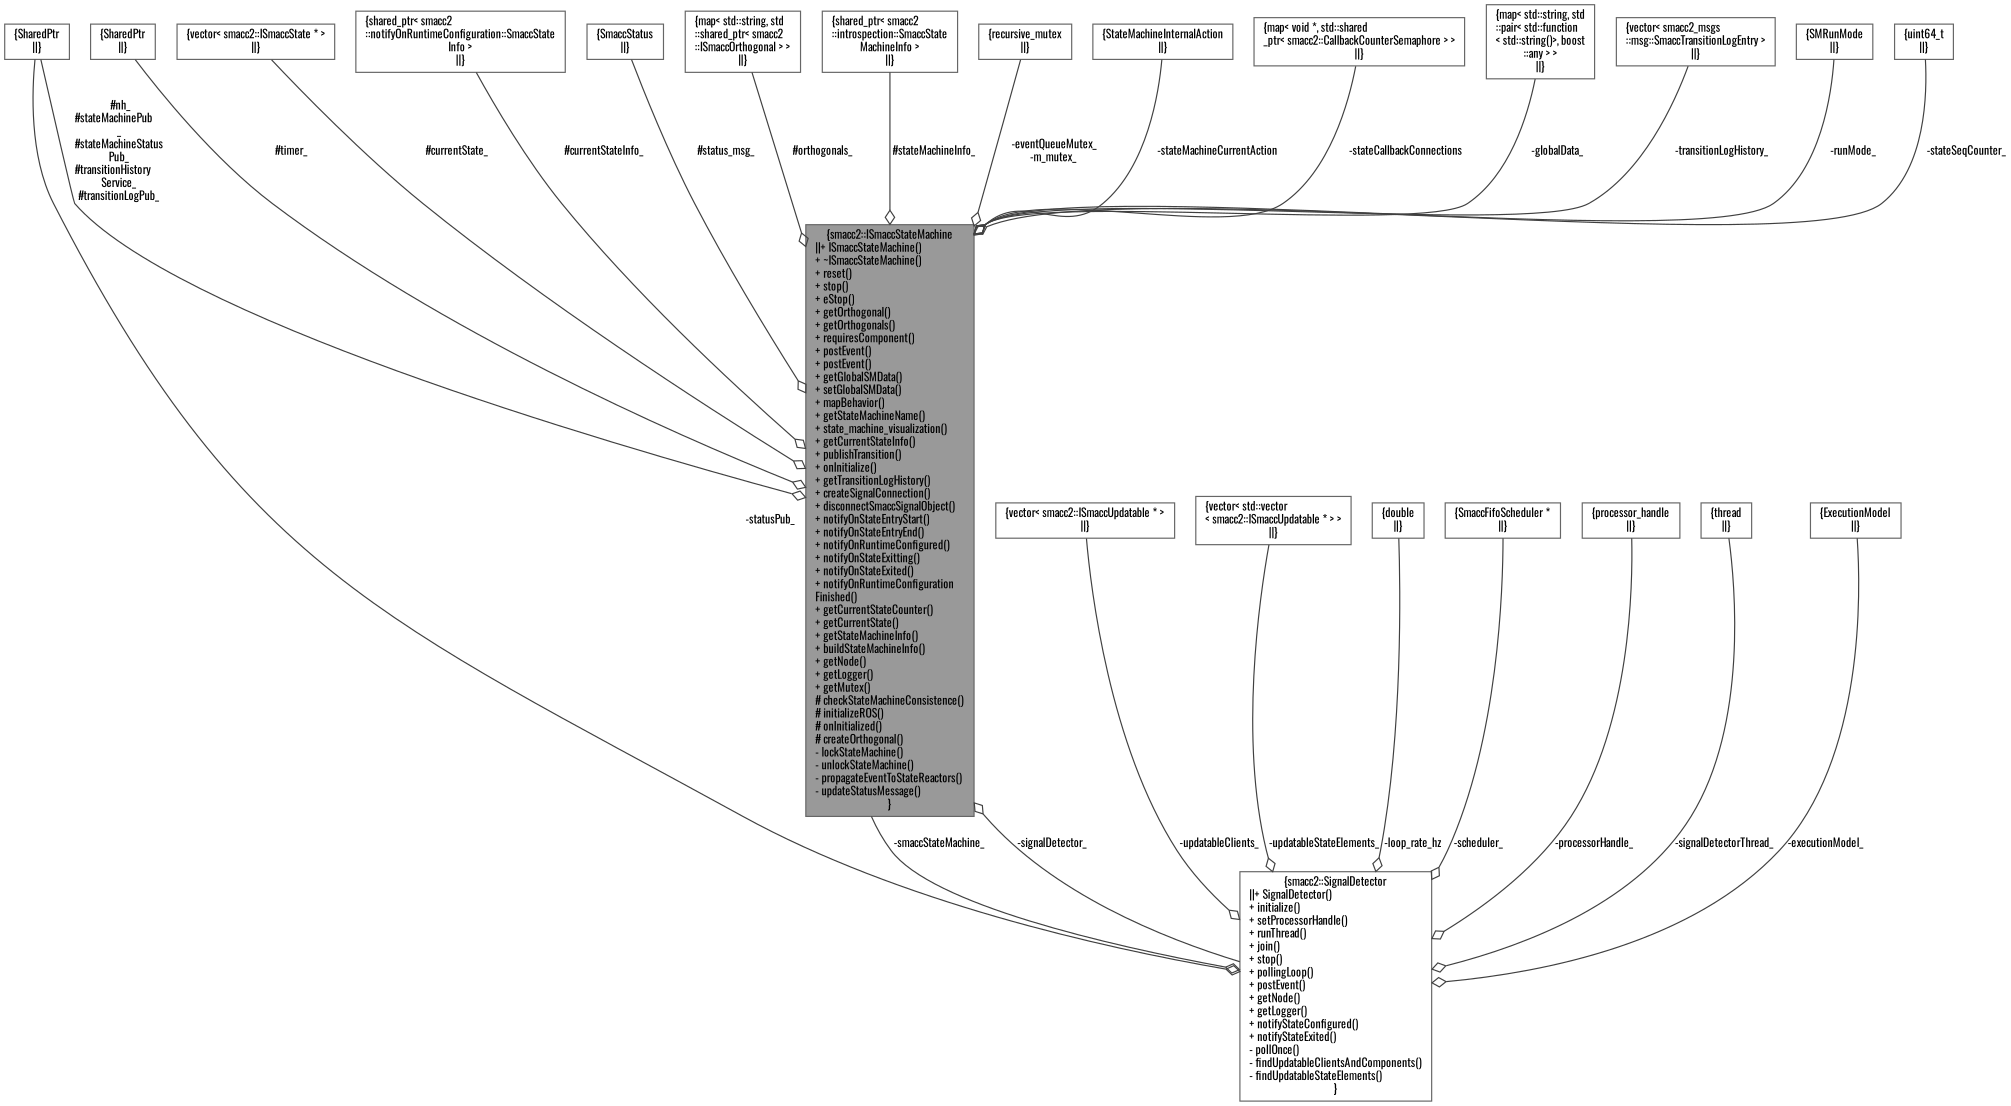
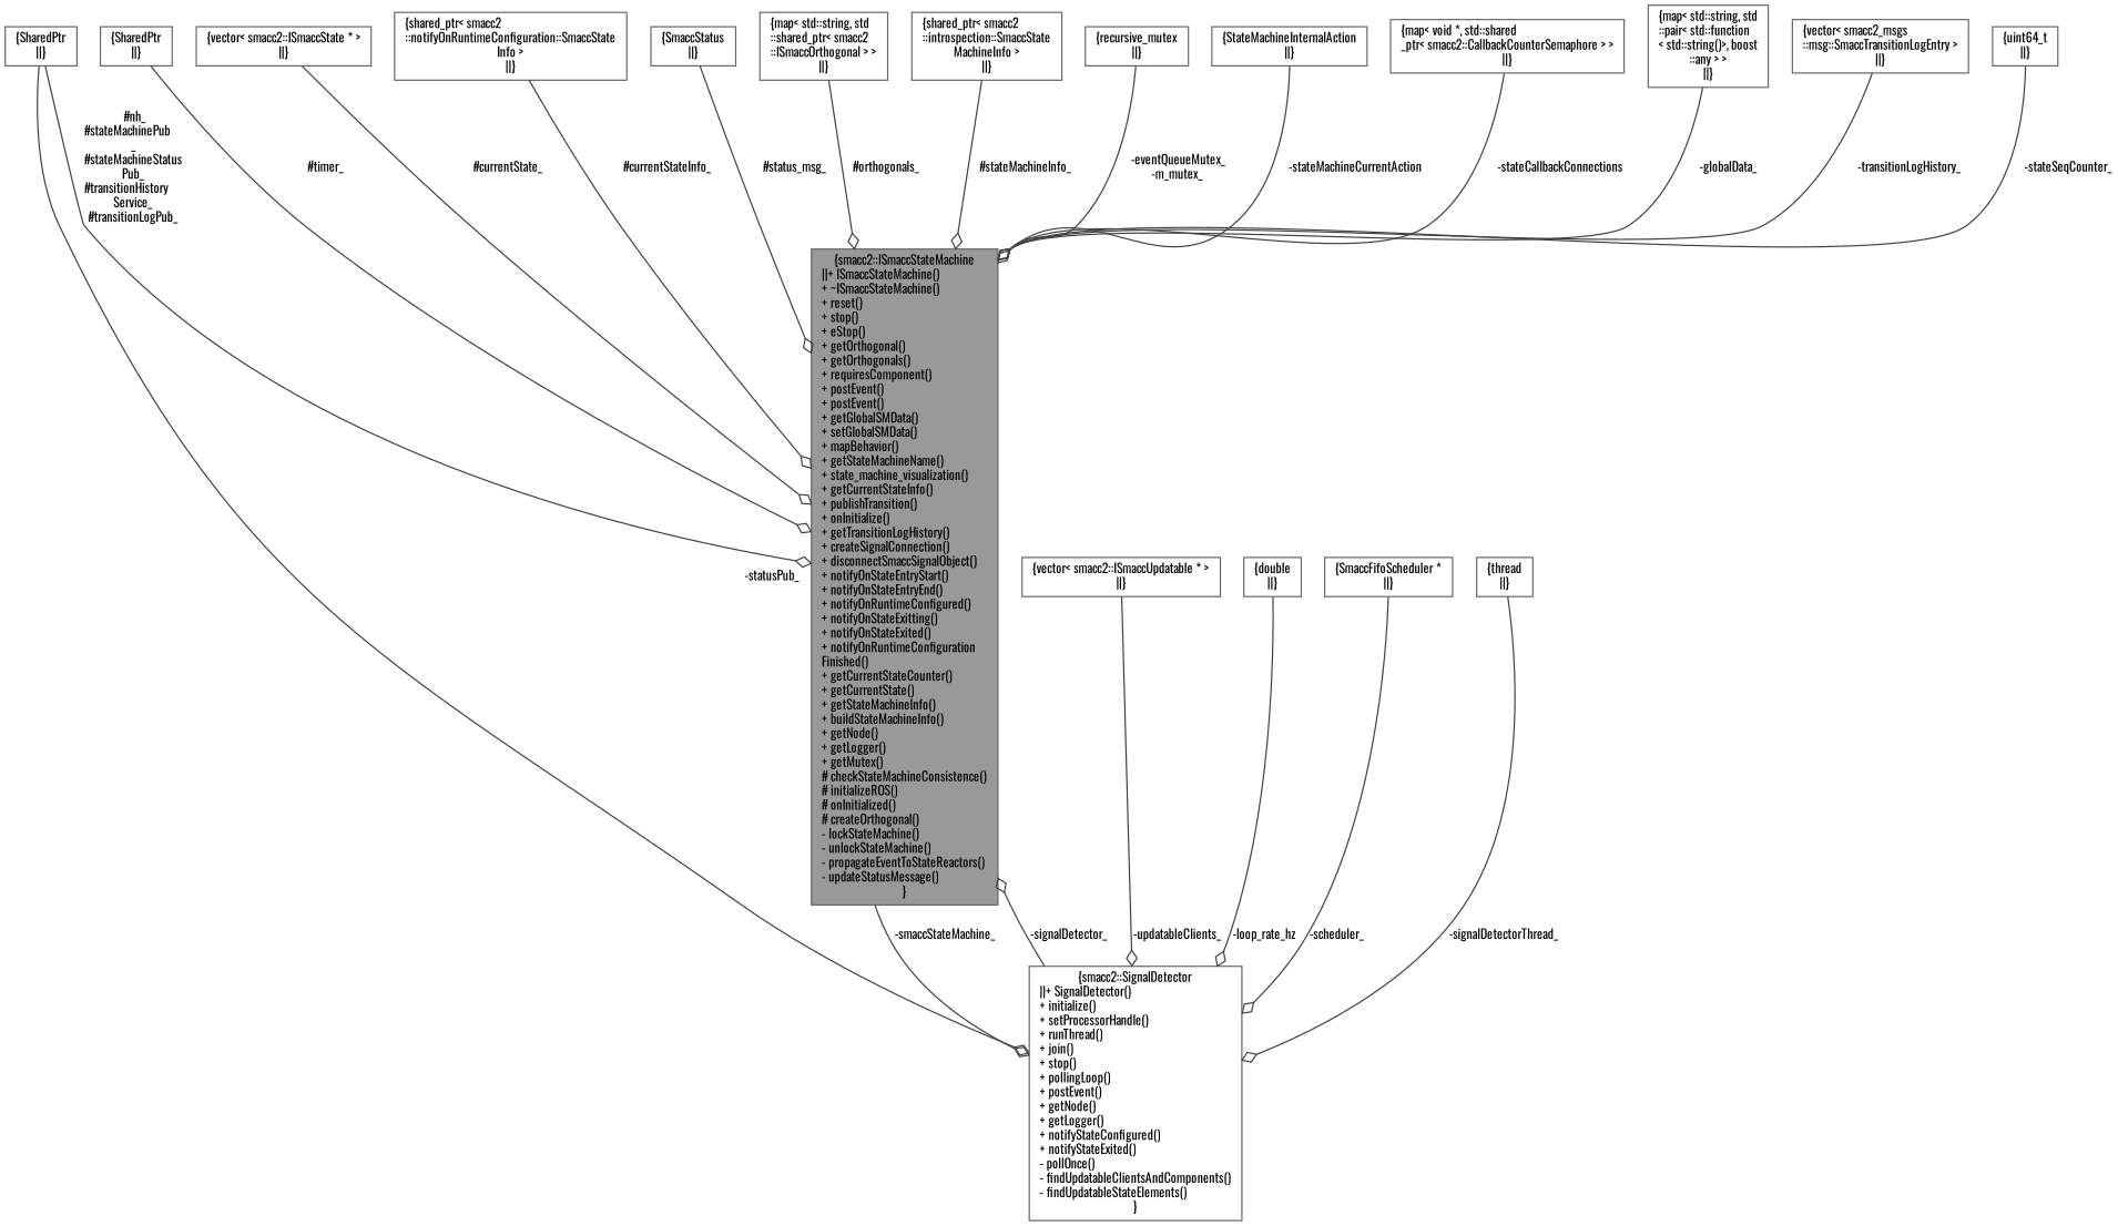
  digraph {
    fontname=Oswald
    node [color=gray40 fillcolor=white fontname=Oswald fontsize=10 shape=box style=filled]
    edge [arrowhead=odiamond color=grey25 fontname=Oswald fontsize=10 labelfontname=Helvetica labelfontsize=10 style=solid]
    n1 [fillcolor=grey60 fontcolor=black height=0.2 label="{smacc2::ISmaccStateMachine\n||+ ISmaccStateMachine()\l+ ~ISmaccStateMachine()\l+ reset()\l+ stop()\l+ eStop()\l+ getOrthogonal()\l+ getOrthogonals()\l+ requiresComponent()\l+ postEvent()\l+ postEvent()\l+ getGlobalSMData()\l+ setGlobalSMData()\l+ mapBehavior()\l+ getStateMachineName()\l+ state_machine_visualization()\l+ getCurrentStateInfo()\l+ publishTransition()\l+ onInitialize()\l+ getTransitionLogHistory()\l+ createSignalConnection()\l+ disconnectSmaccSignalObject()\l+ notifyOnStateEntryStart()\l+ notifyOnStateEntryEnd()\l+ notifyOnRuntimeConfigured()\l+ notifyOnStateExitting()\l+ notifyOnStateExited()\l+ notifyOnRuntimeConfiguration\lFinished()\l+ getCurrentStateCounter()\l+ getCurrentState()\l+ getStateMachineInfo()\l+ buildStateMachineInfo()\l+ getNode()\l+ getLogger()\l+ getMutex()\l# checkStateMachineConsistence()\l# initializeROS()\l# onInitialized()\l# createOrthogonal()\l- lockStateMachine()\l- unlockStateMachine()\l- propagateEventToStateReactors()\l- updateStatusMessage()\l}" width=0.4]
    n2 [height=0.2 label="{smacc2::SignalDetector\n||+ SignalDetector()\l+ initialize()\l+ setProcessorHandle()\l+ runThread()\l+ join()\l+ stop()\l+ pollingLoop()\l+ postEvent()\l+ getNode()\l+ getLogger()\l+ notifyStateConfigured()\l+ notifyStateExited()\l- pollOnce()\l- findUpdatableClientsAndComponents()\l- findUpdatableStateElements()\l}" width=0.4]
    n3 [height=0.2 label="{SharedPtr\n||}" width=0.4]
    n4 [height=0.2 label="{SharedPtr\n||}" width=0.4]
    n5 [height=0.2 label="{vector\< smacc2::ISmaccState * \>\n||}" width=0.4]
    n6 [height=0.2 label="{shared_ptr\< smacc2\l::notifyOnRuntimeConfiguration::SmaccState\lInfo \>\n||}" width=0.4]
    n7 [height=0.2 label="{SmaccStatus\n||}" width=0.4]
    n8 [height=0.2 label="{map\< std::string, std\l::shared_ptr\< smacc2\l::ISmaccOrthogonal \> \>\n||}" width=0.4]
    n9 [height=0.2 label="{shared_ptr\< smacc2\l::introspection::SmaccState\lMachineInfo \>\n||}" width=0.4]
    n10 [height=0.2 label="{recursive_mutex\n||}" width=0.4]
    n11 [height=0.2 label="{StateMachineInternalAction\n||}" width=0.4]
    n12 [height=0.2 label="{map\< void *, std::shared\l_ptr\< smacc2::CallbackCounterSemaphore \> \>\n||}" width=0.4]
    n13 [height=0.2 label="{map\< std::string, std\l::pair\< std::function\l\< std::string()\>, boost\l::any \> \>\n||}" width=0.4]
    n14 [height=0.2 label="{vector\< smacc2_msgs\l::msg::SmaccTransitionLogEntry \>\n||}" width=0.4]
-   n15 [height=0.2 label="{SMRunMode\n||}" width=0.4]
    n16 [height=0.2 label="{vector\< smacc2::ISmaccUpdatable * \>\n||}" width=0.4]
-   n17 [height=0.2 label="{vector\< std::vector\l\< smacc2::ISmaccUpdatable * \> \>\n||}" width=0.4]
    n18 [height=0.2 label="{double\n||}" width=0.4]
    n19 [height=0.2 label="{SmaccFifoScheduler *\n||}" width=0.4]
-   n20 [height=0.2 label="{processor_handle\n||}" width=0.4]
    n21 [height=0.2 label="{thread\n||}" width=0.4]
-   n22 [height=0.2 label="{ExecutionModel\n||}" width=0.4]
    n23 [height=0.2 label="{uint64_t\n||}" width=0.4]
    n1 -> n2 [label=" -smaccStateMachine_"]
    n2 -> n1 [label=" -signalDetector_"]
    n3 -> n1 [label=" #nh_\n#stateMachinePub\l_\n#stateMachineStatus\lPub_\n#transitionHistory\lService_\n#transitionLogPub_"]
    n3 -> n2 [label=" -statusPub_"]
    n4 -> n1 [label=" #timer_"]
    n5 -> n1 [label=" #currentState_"]
    n6 -> n1 [label=" #currentStateInfo_"]
    n7 -> n1 [label=" #status_msg_"]
    n8 -> n1 [label=" #orthogonals_"]
    n9 -> n1 [label=" #stateMachineInfo_"]
    n10 -> n1 [label=" -eventQueueMutex_\n-m_mutex_"]
    n11 -> n1 [label=" -stateMachineCurrentAction"]
    n12 -> n1 [label=" -stateCallbackConnections"]
    n13 -> n1 [label=" -globalData_"]
    n14 -> n1 [label=" -transitionLogHistory_"]
-   n15 -> n1 [label=" -runMode_"]
    n16 -> n2 [label=" -updatableClients_"]
-   n17 -> n2 [label=" -updatableStateElements_"]
    n18 -> n2 [label=" -loop_rate_hz"]
    n19 -> n2 [label=" -scheduler_"]
-   n20 -> n2 [label=" -processorHandle_"]
    n21 -> n2 [label=" -signalDetectorThread_"]
-   n22 -> n2 [label=" -executionModel_"]
    n23 -> n1 [label=" -stateSeqCounter_"]
  }
